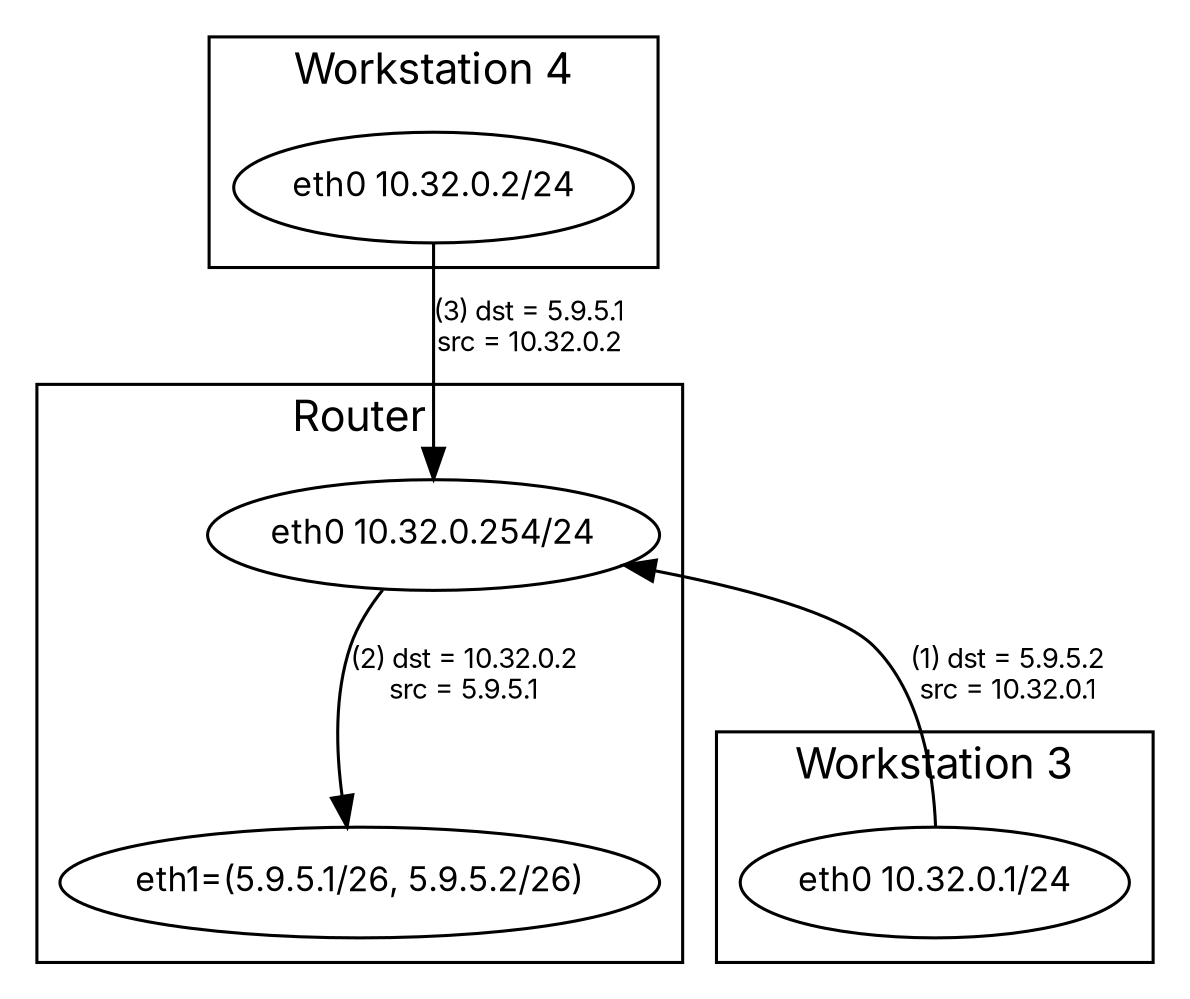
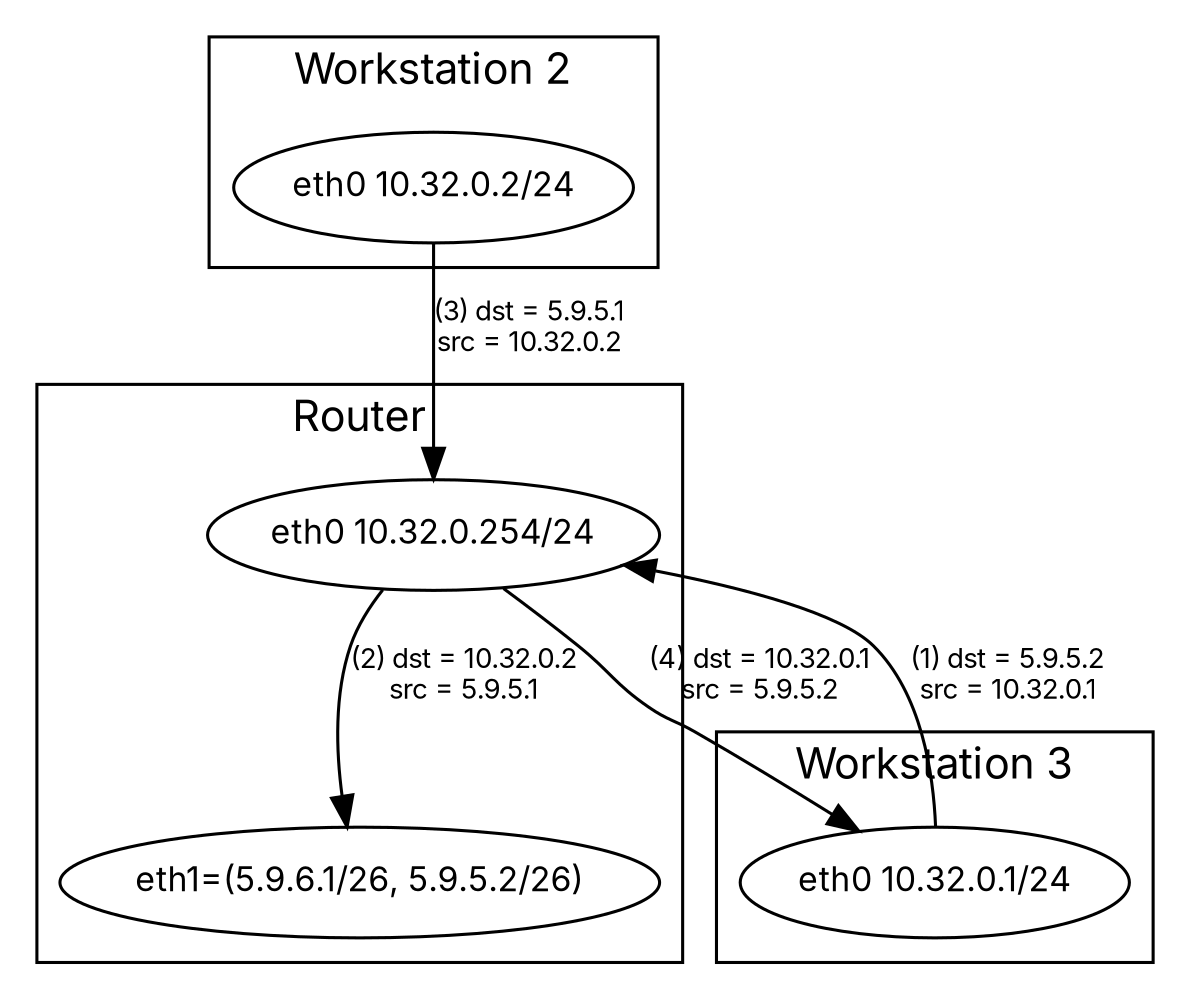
  digraph {
    fontname=Inter
    node [fontname=Inter fontsize=11]
    edge [fontname=Inter fontsize=9]
    n1 [label="eth0 10.32.0.254/24"]
-   n2 [label="eth1=(5.9.5.1/26, 5.9.5.2/26)"]
+   n2 [label="eth1=(5.9.6.1/26, 5.9.5.2/26)"]
    n3 [label="eth0 10.32.0.1/24"]
    n4 [label="eth0 10.32.0.2/24"]
    subgraph cluster_1 {
      label=Router
      n1
      n2
    }
    subgraph cluster_2 {
      label="Workstation 3"
      n3
    }
    subgraph cluster_3 {
-     label="Workstation 4"
+     label="Workstation 2"
      n4
    }
    n1 -> n2 [label="(2) dst = 10.32.0.2\nsrc = 5.9.5.1"]
+   n1 -> n3 [label="(4) dst = 10.32.0.1\nsrc = 5.9.5.2"]
    n3 -> n1 [label="(1) dst = 5.9.5.2\nsrc = 10.32.0.1"]
    n4 -> n1 [label="(3) dst = 5.9.5.1\nsrc = 10.32.0.2"]
  }
